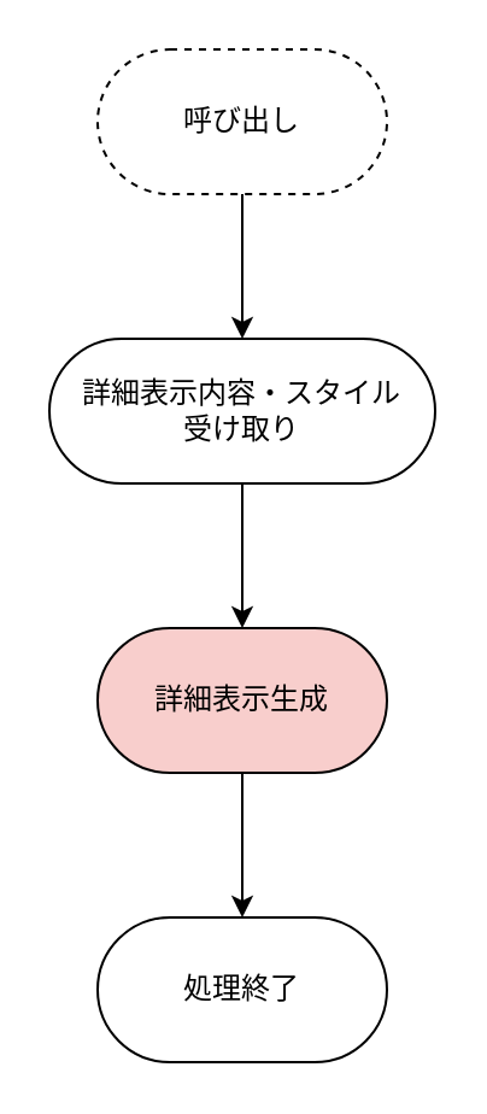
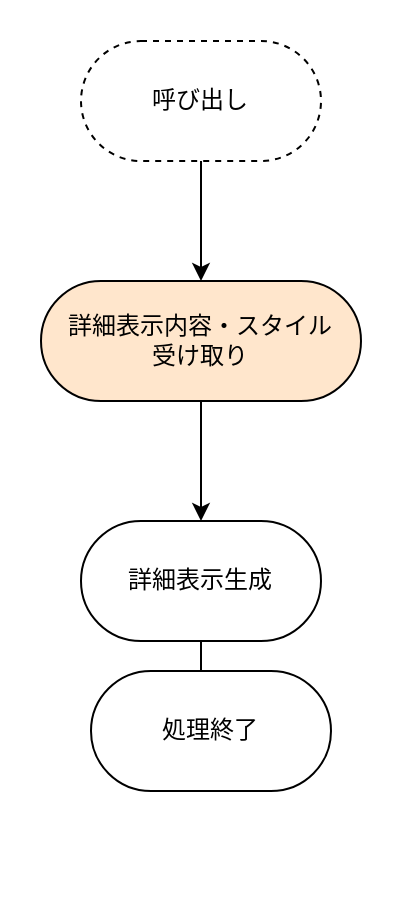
  <mxCell id="0" />
  <mxCell id="1" parent="0" />
  <mxCell id="2" style="edgeStyle=orthogonalEdgeStyle;rounded=0;orthogonalLoop=1;jettySize=auto;html=1;" edge="1" parent="1" source="3" target="5"><mxGeometry relative="1" as="geometry" /></mxCell>
  <mxCell id="3" value="呼び出し" style="rounded=1;whiteSpace=wrap;html=1;arcSize=50;dashed=1;" vertex="1" parent="1"><mxGeometry x="40" y="20" width="120" height="60" as="geometry" /></mxCell>
  <mxCell id="4" style="edgeStyle=orthogonalEdgeStyle;rounded=0;orthogonalLoop=1;jettySize=auto;html=1;" edge="1" parent="1" source="5" target="7"><mxGeometry relative="1" as="geometry" /></mxCell>
- <mxCell id="5" value="詳細表示内容・スタイル&lt;br&gt;受け取り" style="rounded=1;whiteSpace=wrap;html=1;arcSize=50;" vertex="1" parent="1"><mxGeometry x="20" y="140" width="160" height="60" as="geometry" /></mxCell>
+ <mxCell id="5" value="詳細表示内容・スタイル&lt;br&gt;受け取り" style="rounded=1;whiteSpace=wrap;html=1;arcSize=50;fillColor=#ffe6cc;" vertex="1" parent="1"><mxGeometry x="20" y="140" width="160" height="60" as="geometry" /></mxCell>
  <mxCell id="6" style="edgeStyle=orthogonalEdgeStyle;rounded=0;orthogonalLoop=1;jettySize=auto;html=1;" edge="1" parent="1" source="7" target="8"><mxGeometry relative="1" as="geometry" /></mxCell>
- <mxCell id="7" value="詳細表示生成" style="rounded=1;whiteSpace=wrap;html=1;arcSize=50;fillColor=#f8cecc;" vertex="1" parent="1"><mxGeometry x="40" y="260" width="120" height="60" as="geometry" /></mxCell>
- <mxCell id="8" value="処理終了" style="rounded=1;whiteSpace=wrap;html=1;arcSize=50;" vertex="1" parent="1"><mxGeometry x="40" y="380" width="120" height="60" as="geometry" /></mxCell>
+ <mxCell id="7" value="詳細表示生成" style="rounded=1;whiteSpace=wrap;html=1;arcSize=50;" vertex="1" parent="1"><mxGeometry x="40" y="260" width="120" height="60" as="geometry" /></mxCell>
+ <mxCell id="8" value="処理終了" style="rounded=1;whiteSpace=wrap;html=1;arcSize=50;" vertex="1" parent="1"><mxGeometry x="45" y="335" width="120" height="60" as="geometry" /></mxCell>
